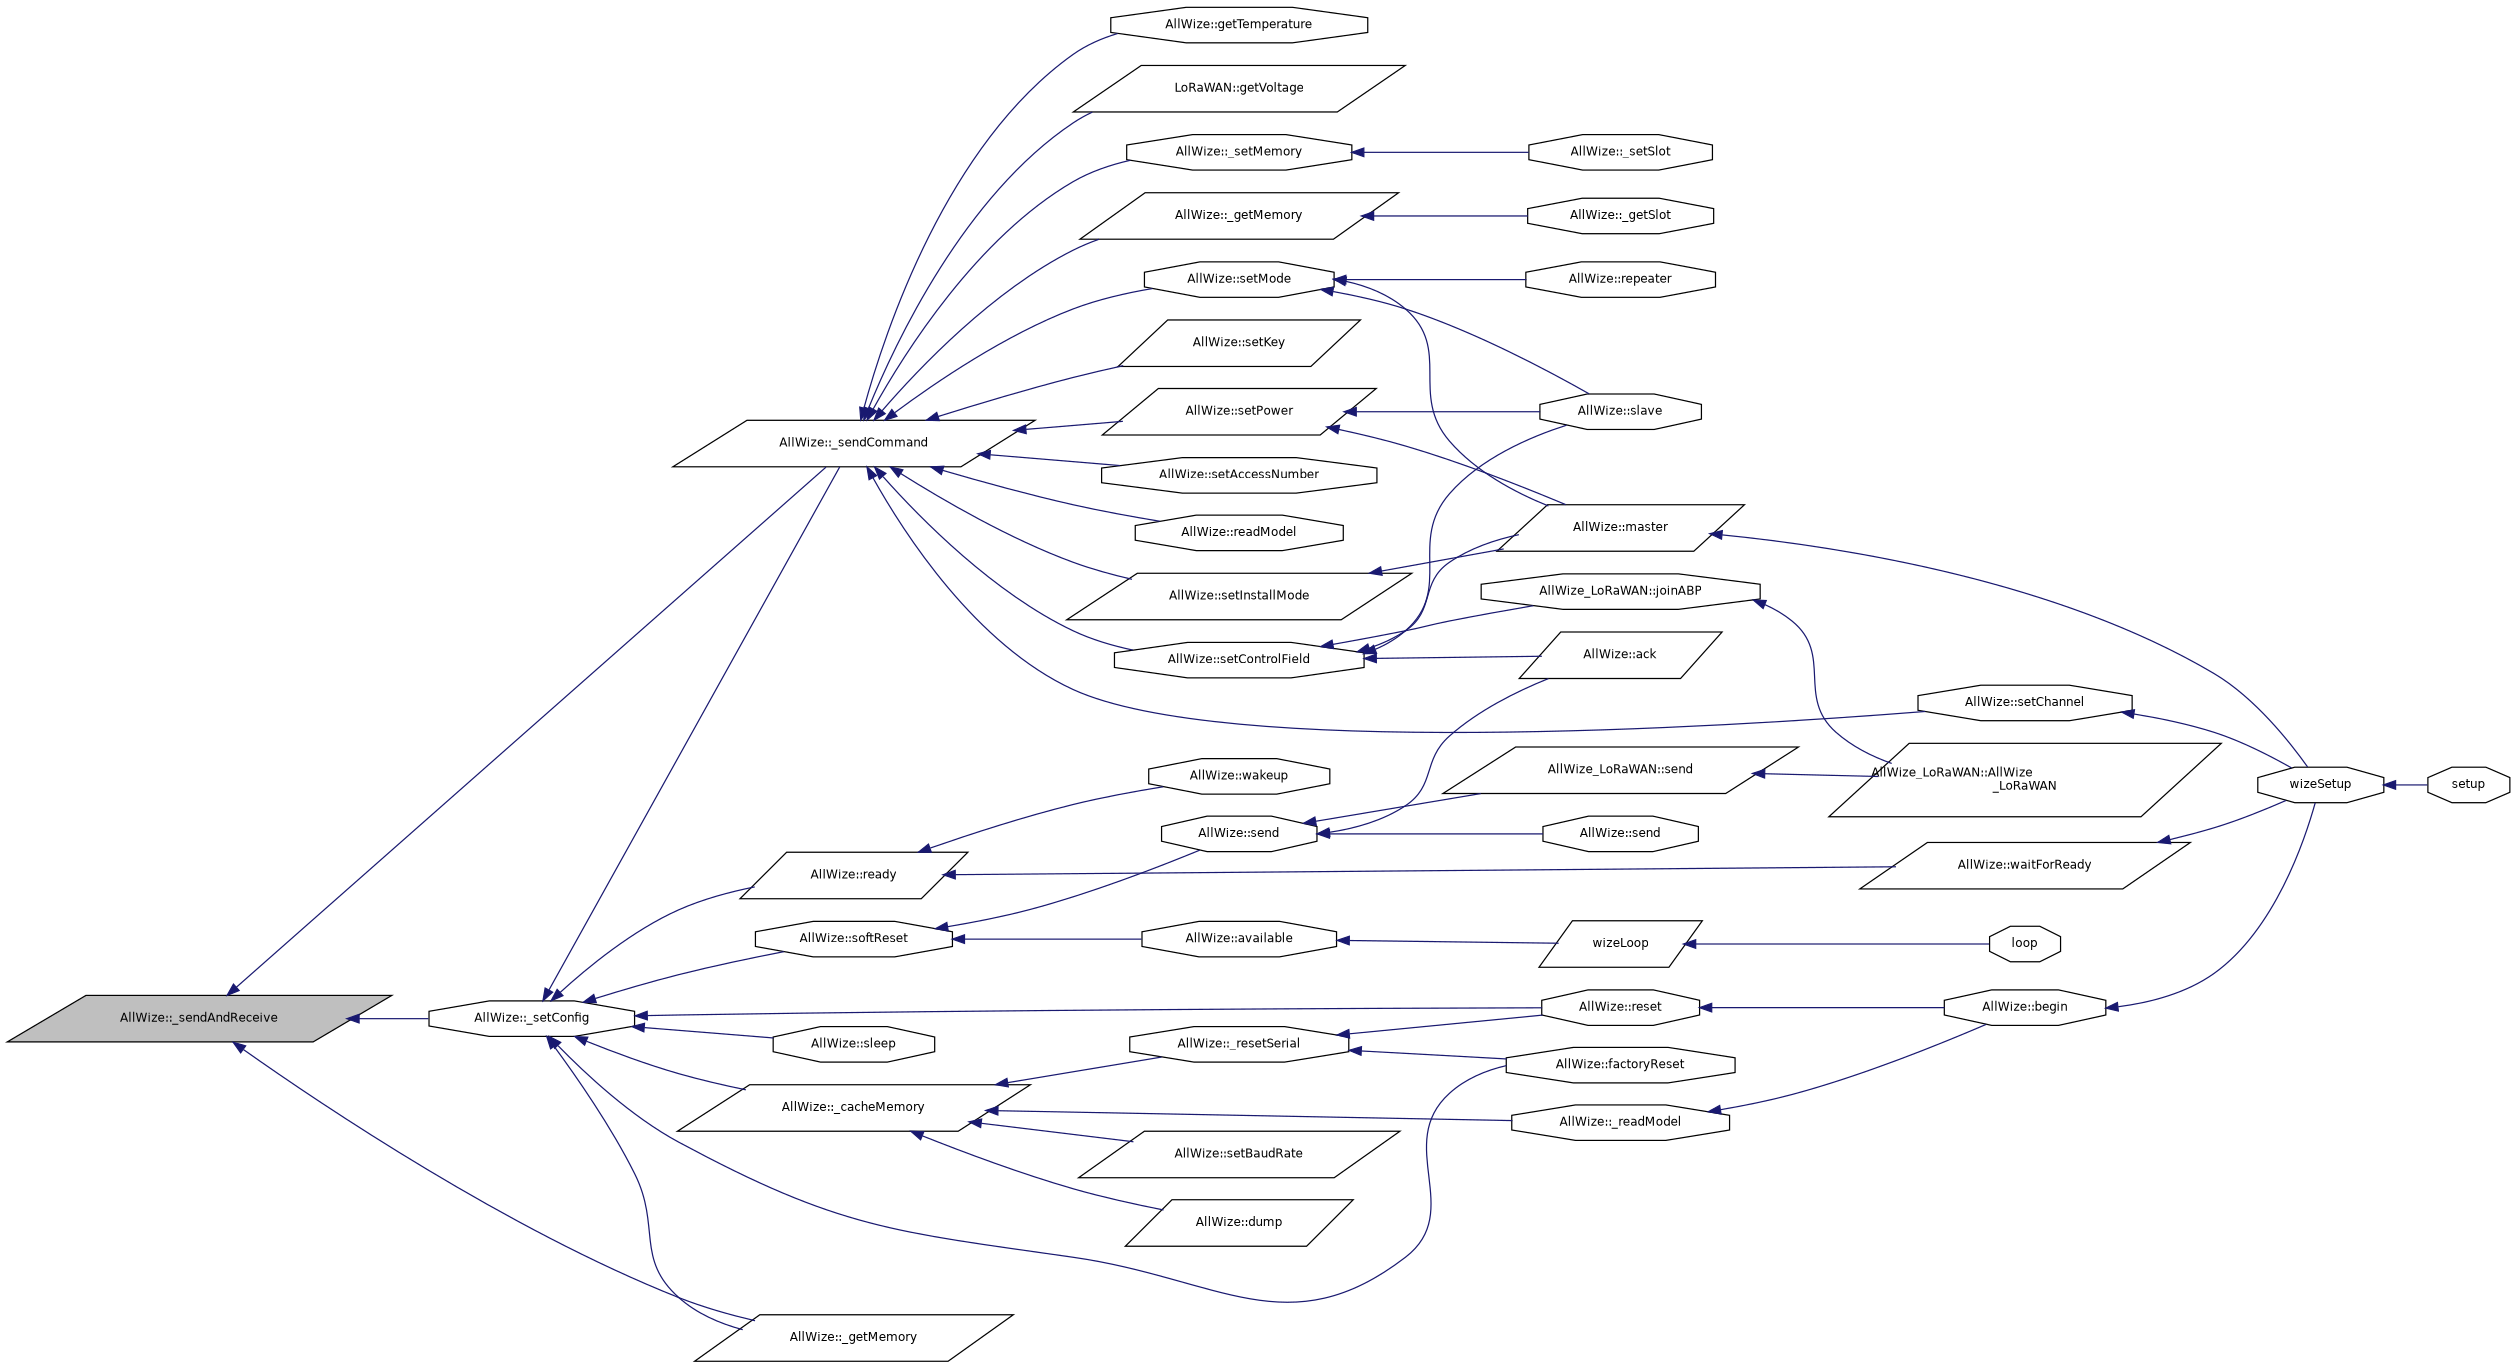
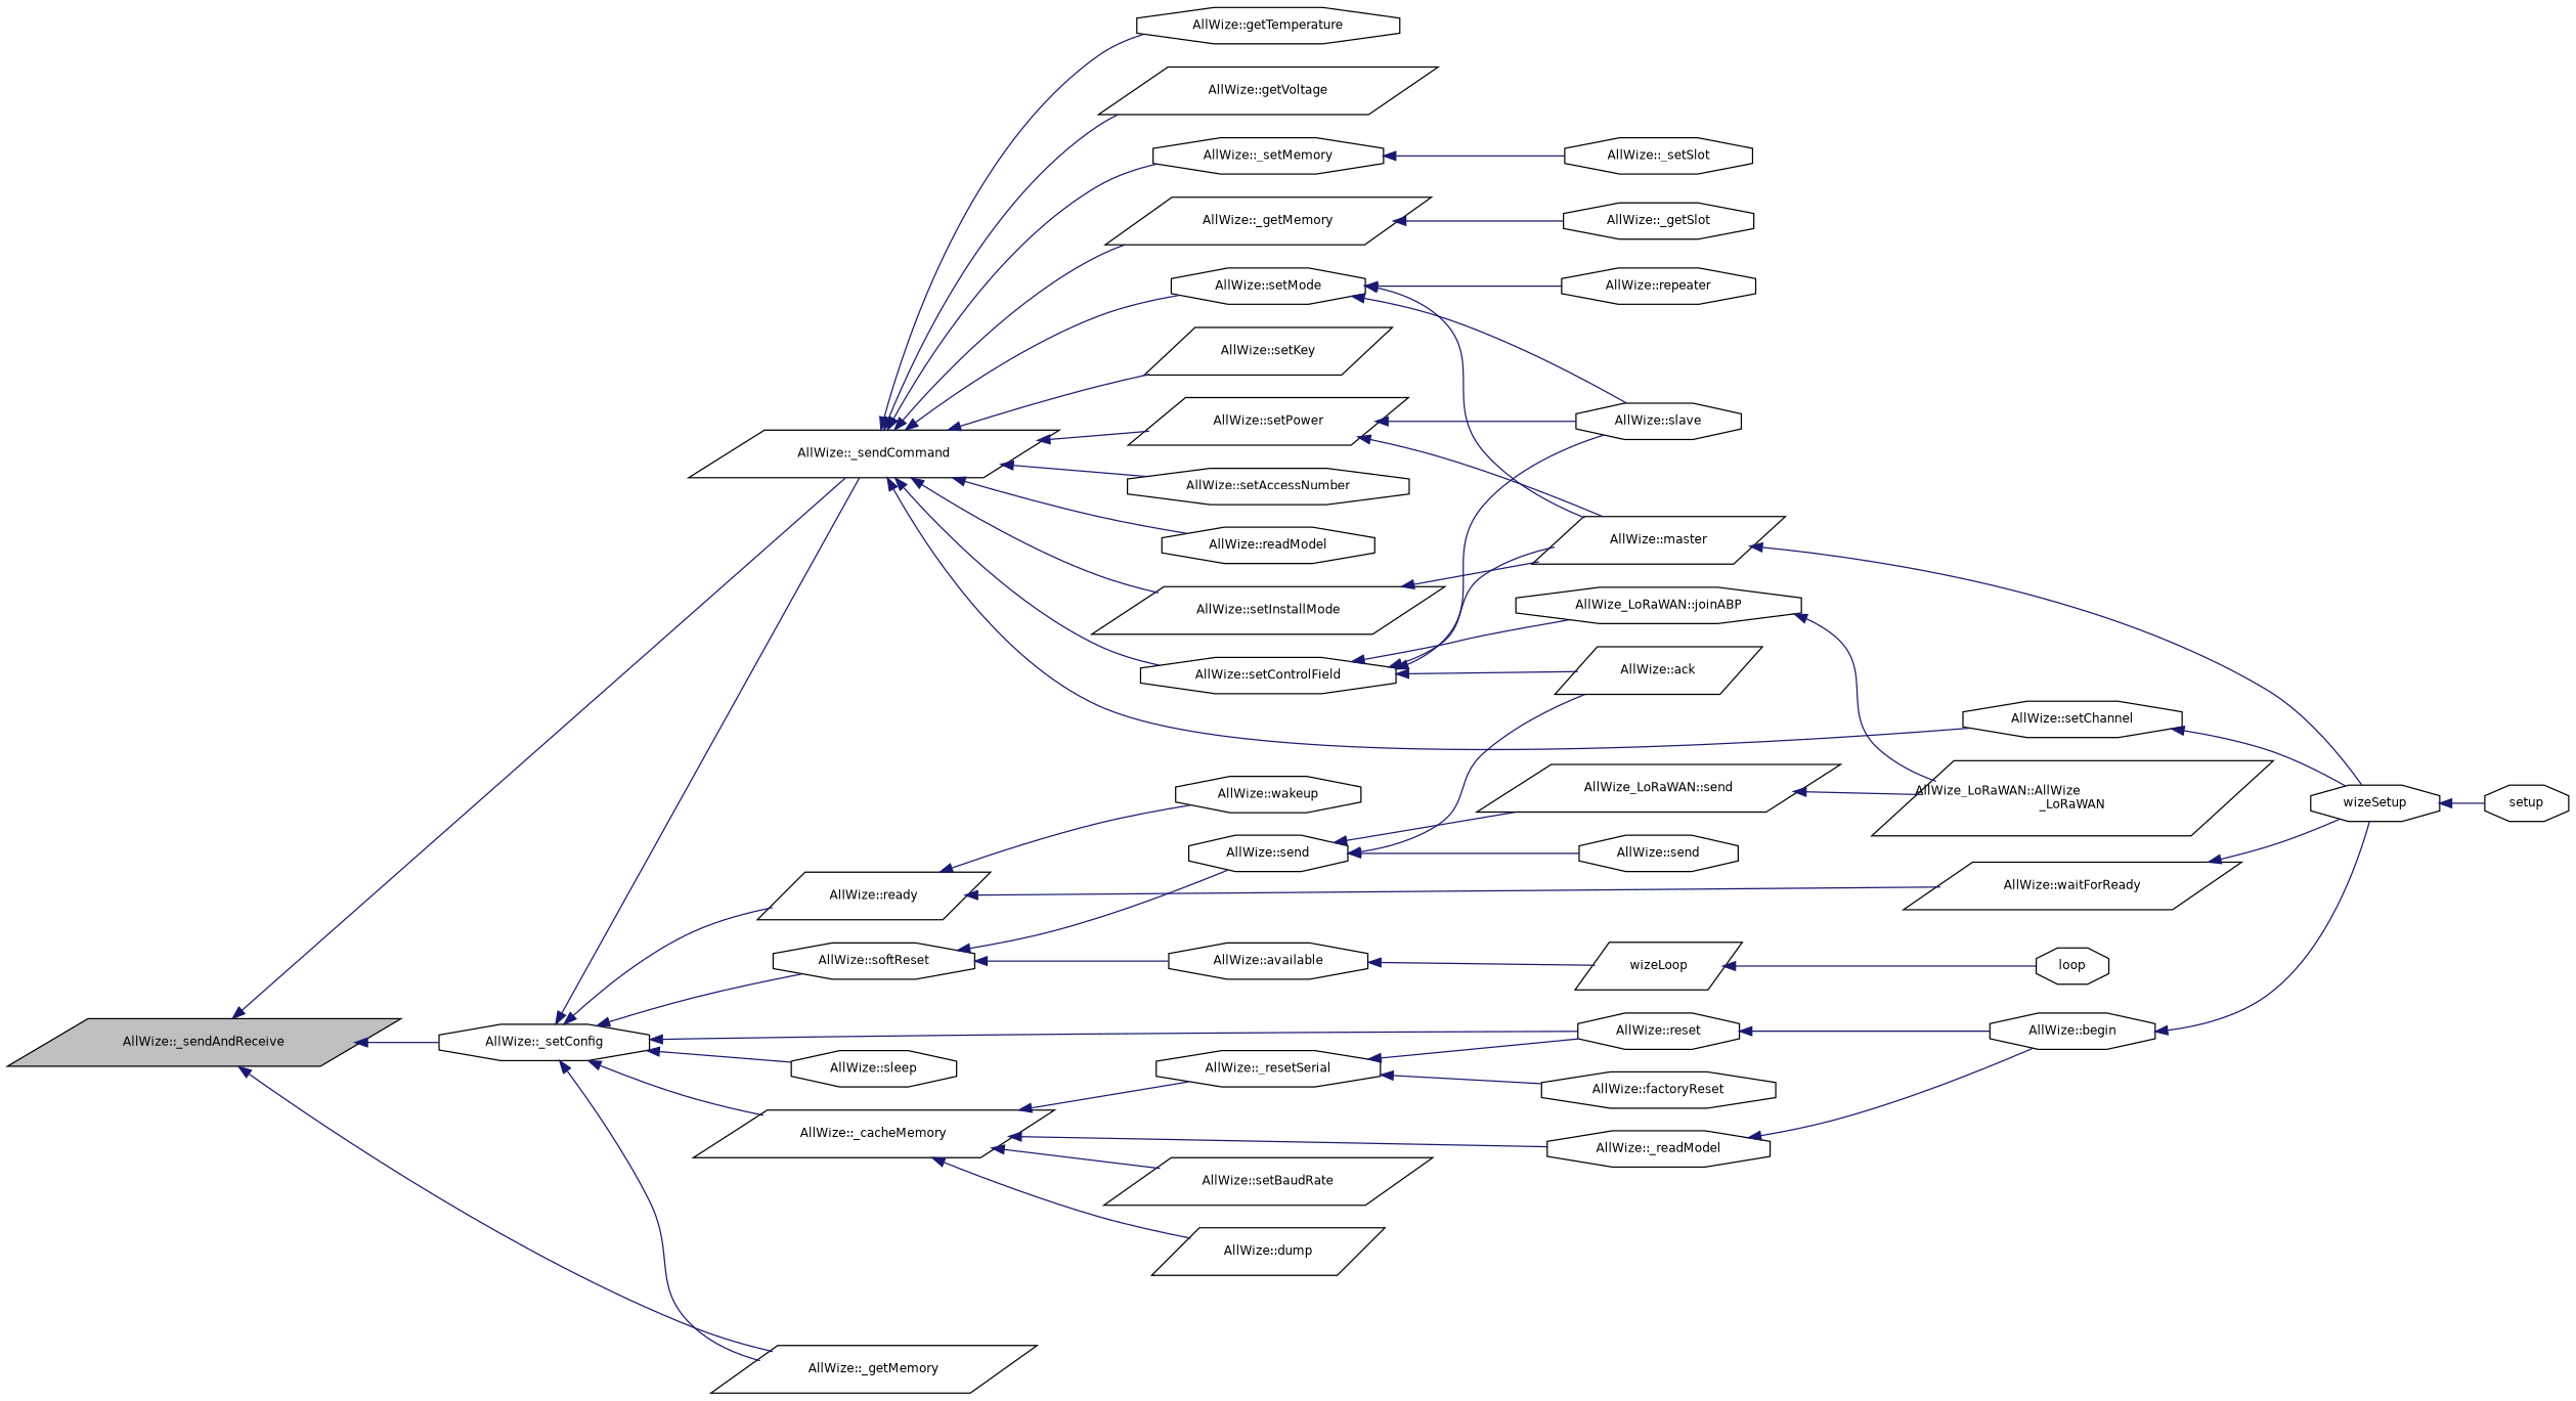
  digraph {
    rankdir=LR
    node [color=black fillcolor=white fontname=Helvetica fontsize=10 shape=octagon style=filled]
    edge [color=midnightblue dir=back fontname=Helvetica fontsize=10 labelfontname=Helvetica labelfontsize=10 style=solid]
    n1 [fillcolor=grey75 fontcolor=black height=0.2 label="AllWize::_sendAndReceive" shape=parallelogram width=0.4]
    n2 [height=0.2 label="AllWize::_setConfig" width=0.4]
    n3 [height=0.2 label="AllWize::_sendCommand" shape=parallelogram width=0.4]
    n4 [height=0.2 label="AllWize::_getMemory" shape=parallelogram width=0.4]
    n5 [height=0.2 label="AllWize::reset" width=0.4]
    n6 [height=0.2 label="AllWize::softReset" width=0.4]
    n7 [height=0.2 label="AllWize::factoryReset" width=0.4]
    n8 [height=0.2 label="AllWize::sleep" width=0.4]
    n9 [height=0.2 label="AllWize::ready" shape=parallelogram width=0.4]
    n10 [height=0.2 label="AllWize::_cacheMemory" shape=parallelogram width=0.4]
    n11 [height=0.2 label="AllWize::setChannel" width=0.4]
    n12 [height=0.2 label="AllWize::setPower" shape=parallelogram width=0.4]
    n13 [height=0.2 label="AllWize::setMode" width=0.4]
    n14 [height=0.2 label="AllWize::setControlField" width=0.4]
    n15 [height=0.2 label="AllWize::setInstallMode" shape=parallelogram width=0.4]
    n16 [height=0.2 label="AllWize::setKey" shape=parallelogram width=0.4]
    n17 [height=0.2 label="AllWize::setAccessNumber" width=0.4]
    n18 [height=0.2 label="AllWize::readModel" width=0.4]
    n19 [height=0.2 label="AllWize::getTemperature" width=0.4]
-   n20 [height=0.2 label="LoRaWAN::getVoltage" shape=parallelogram width=0.4]
+   n20 [height=0.2 label="AllWize::getVoltage" shape=parallelogram width=0.4]
    n21 [height=0.2 label="AllWize::_getMemory" shape=parallelogram width=0.4]
    n22 [height=0.2 label="AllWize::_setMemory" width=0.4]
    n23 [height=0.2 label="AllWize::begin" width=0.4]
    n24 [height=0.2 label="AllWize::send" width=0.4]
    n25 [height=0.2 label="AllWize::available" width=0.4]
    n26 [height=0.2 label="AllWize::wakeup" width=0.4]
    n27 [height=0.2 label="AllWize::waitForReady" shape=parallelogram width=0.4]
    n28 [height=0.2 label="AllWize::setBaudRate" shape=parallelogram width=0.4]
    n29 [height=0.2 label="AllWize::_resetSerial" width=0.4]
    n30 [height=0.2 label="AllWize::dump" shape=parallelogram width=0.4]
    n31 [height=0.2 label="AllWize::_readModel" width=0.4]
    n32 [height=0.2 label=wizeSetup width=0.4]
    n33 [height=0.2 label=setup width=0.4]
    n34 [height=0.2 label="AllWize::send" width=0.4]
    n35 [height=0.2 label="AllWize::ack" shape=parallelogram width=0.4]
    n36 [height=0.2 label="AllWize_LoRaWAN::send" shape=parallelogram width=0.4]
    n37 [height=0.2 label=wizeLoop shape=parallelogram width=0.4]
    n38 [height=0.2 label="AllWize_LoRaWAN::AllWize\l_LoRaWAN" shape=parallelogram width=0.4]
    n39 [height=0.2 label=loop width=0.4]
    n40 [height=0.2 label="AllWize::master" shape=parallelogram width=0.4]
    n41 [height=0.2 label="AllWize::slave" width=0.4]
    n42 [height=0.2 label="AllWize::repeater" width=0.4]
    n43 [height=0.2 label="AllWize_LoRaWAN::joinABP" width=0.4]
    n44 [height=0.2 label="AllWize::_getSlot" width=0.4]
    n45 [height=0.2 label="AllWize::_setSlot" width=0.4]
    n1 -> n2
    n1 -> n3
    n1 -> n4
    n2 -> n3
    n2 -> n4
    n2 -> n5
    n2 -> n6
-   n2 -> n7
    n2 -> n8
    n2 -> n9
    n2 -> n10
    n3 -> n11
    n3 -> n12
    n3 -> n13
    n3 -> n14
    n3 -> n15
    n3 -> n16
    n3 -> n17
    n3 -> n18
    n3 -> n19
    n3 -> n20
    n3 -> n21
    n3 -> n22
    n5 -> n23
    n6 -> n24
    n6 -> n25
    n9 -> n26
    n9 -> n27
    n10 -> n28
    n10 -> n29
    n10 -> n30
    n10 -> n31
    n11 -> n32
    n12 -> n40
    n12 -> n41
    n13 -> n40
    n13 -> n41
    n13 -> n42
    n14 -> n35
    n14 -> n40
    n14 -> n41
    n14 -> n43
    n15 -> n40
    n21 -> n44
    n22 -> n45
    n23 -> n32
    n24 -> n34
    n24 -> n35
    n24 -> n36
    n25 -> n37
    n27 -> n32
    n29 -> n5
    n29 -> n7
    n31 -> n23
    n32 -> n33
    n36 -> n38
    n37 -> n39
    n40 -> n32
    n43 -> n38
  }
